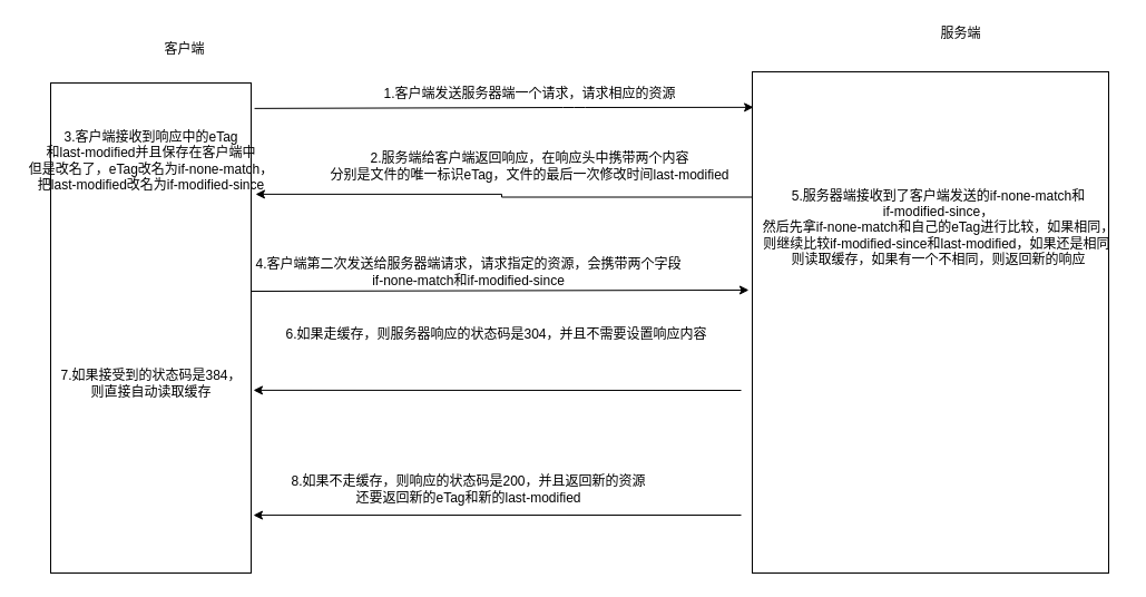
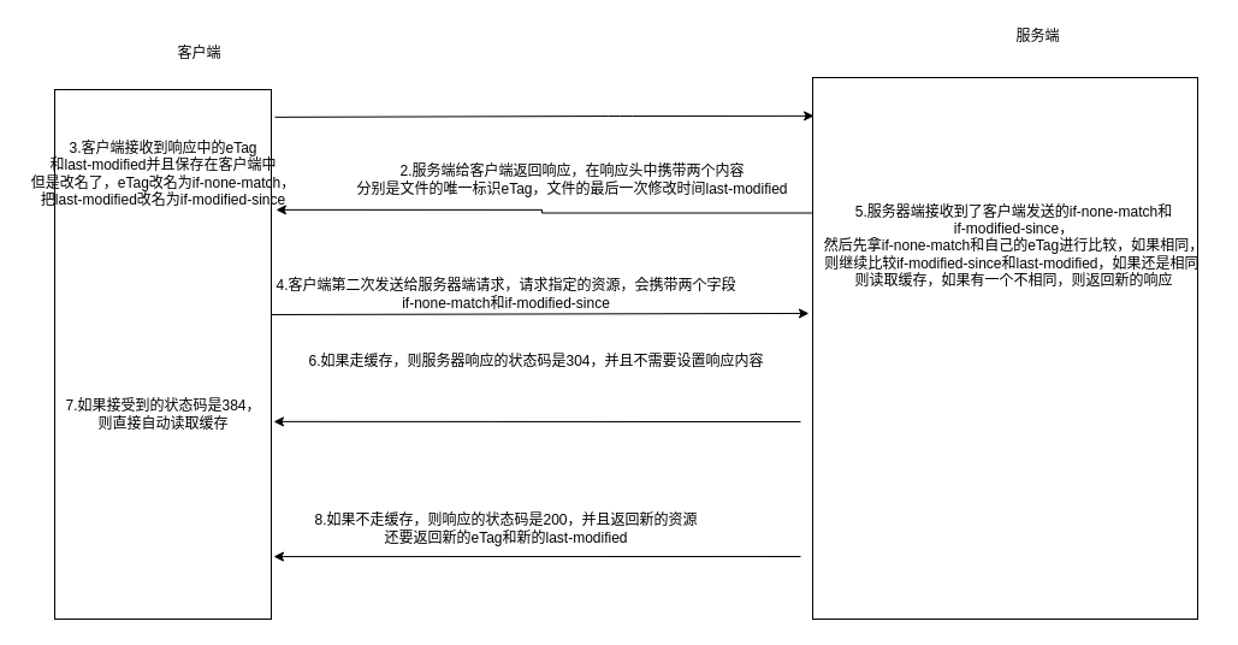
  <mxCell id="0" />
  <mxCell id="1" parent="0" />
  <mxCell id="2" value="" style="rounded=0;whiteSpace=wrap;html=1;" vertex="1" parent="1"><mxGeometry y="74" width="180" height="440" as="geometry" x="45" /></mxCell>
  <mxCell id="3" value="客户端" style="text;html=1;align=center;verticalAlign=middle;resizable=0;points=[];autosize=1;" vertex="1" parent="1"><mxGeometry x="140" y="34" width="50" height="20" as="geometry" /></mxCell>
  <mxCell id="4" style="edgeStyle=orthogonalEdgeStyle;rounded=0;orthogonalLoop=1;jettySize=auto;html=1;exitX=0;exitY=0.25;exitDx=0;exitDy=0;entryX=1.022;entryY=0.227;entryDx=0;entryDy=0;entryPerimeter=0;" edge="1" parent="1" source="5" target="2"><mxGeometry relative="1" as="geometry"><mxPoint x="365" y="177" as="targetPoint" /></mxGeometry></mxCell>
  <mxCell id="5" value="" style="rounded=0;whiteSpace=wrap;html=1;" vertex="1" parent="1"><mxGeometry x="675" y="64" width="320" height="450" as="geometry" /></mxCell>
  <mxCell id="6" value="服务端" style="text;html=1;align=center;verticalAlign=middle;resizable=0;points=[];autosize=1;" vertex="1" parent="1"><mxGeometry x="837" y="20" width="50" height="20" as="geometry" /></mxCell>
  <mxCell id="7" value="" style="endArrow=classic;html=1;entryX=0.006;entryY=0.153;entryDx=0;entryDy=0;entryPerimeter=0;exitX=1.017;exitY=0.052;exitDx=0;exitDy=0;exitPerimeter=0;" edge="1" parent="1" source="2"><mxGeometry width="50" height="50" relative="1" as="geometry"><mxPoint x="355" y="97" as="sourcePoint" /><mxPoint x="676.08" y="95.85" as="targetPoint" /><Array as="points"><mxPoint x="515" y="96" /></Array></mxGeometry></mxCell>
- <mxCell id="8" value="1.客户端发送服务器端一个请求，请求相应的资源" style="text;html=1;align=center;verticalAlign=middle;resizable=0;points=[];autosize=1;" vertex="1" parent="1"><mxGeometry x="335" y="74" width="280" height="20" as="geometry" /></mxCell>
  <mxCell id="9" value="2.服务端给客户端返回响应，在响应头中携带两个内容&lt;br&gt;分别是文件的唯一标识eTag，文件的最后一次修改时间last-modified" style="text;html=1;align=center;verticalAlign=middle;resizable=0;points=[];autosize=1;" vertex="1" parent="1"><mxGeometry x="290" y="134" width="370" height="30" as="geometry" /></mxCell>
  <mxCell id="10" value="3.客户端接收到响应中的eTag&lt;br&gt;和last-modified并且保存在客户端中&lt;br&gt;但是改名了，eTag改名为if-none-match，&lt;br&gt;把last-modified改名为if-modified-since" style="text;html=1;align=center;verticalAlign=middle;resizable=0;points=[];autosize=1;" vertex="1" parent="1"><mxGeometry x="20" y="114" width="230" height="60" as="geometry" /></mxCell>
  <mxCell id="11" value="" style="endArrow=classic;html=1;entryX=-0.017;entryY=0.531;entryDx=0;entryDy=0;entryPerimeter=0;" edge="1" parent="1"><mxGeometry width="50" height="50" relative="1" as="geometry"><mxPoint x="225" y="261" as="sourcePoint" /><mxPoint x="671.94" y="259.95" as="targetPoint" /></mxGeometry></mxCell>
  <mxCell id="12" value="4.客户端第二次发送给服务器端请求，请求指定的资源，会携带两个字段&lt;br&gt;if-none-match和if-modified-since" style="text;html=1;align=center;verticalAlign=middle;resizable=0;points=[];autosize=1;" vertex="1" parent="1"><mxGeometry x="220" y="229" width="400" height="30" as="geometry" /></mxCell>
  <mxCell id="13" value="5.服务器端接收到了客户端发送的if-none-match和&lt;br&gt;if-modified-since，&lt;br&gt;然后先拿if-none-match和自己的eTag进行比较，如果相同，&lt;br&gt;则继续比较if-modified-since和last-modified，如果还是相同&amp;nbsp;&lt;br&gt;则读取缓存，如果有一个不相同，则返回新的响应" style="text;html=1;align=center;verticalAlign=middle;resizable=0;points=[];autosize=1;" vertex="1" parent="1"><mxGeometry x="677" y="164" width="330" height="80" as="geometry" /></mxCell>
  <mxCell id="14" value="" style="endArrow=classic;html=1;entryX=1.011;entryY=0.627;entryDx=0;entryDy=0;entryPerimeter=0;" edge="1" parent="1" target="2"><mxGeometry width="50" height="50" relative="1" as="geometry"><mxPoint x="665" y="350" as="sourcePoint" /><mxPoint x="655" y="314" as="targetPoint" /></mxGeometry></mxCell>
  <mxCell id="15" value="6.如果走缓存，则服务器响应的状态码是304，并且不需要设置响应内容" style="text;html=1;align=center;verticalAlign=middle;resizable=0;points=[];autosize=1;" vertex="1" parent="1"><mxGeometry x="250" y="290" width="390" height="20" as="geometry" /></mxCell>
  <mxCell id="16" value="7.如果接受到的状态码是384，&lt;br&gt;则直接自动读取缓存" style="text;html=1;align=center;verticalAlign=middle;resizable=0;points=[];autosize=1;" vertex="1" parent="1"><mxGeometry y="329" width="180" height="30" as="geometry" x="45" /></mxCell>
  <mxCell id="17" value="" style="endArrow=classic;html=1;entryX=1.011;entryY=0.882;entryDx=0;entryDy=0;entryPerimeter=0;" edge="1" parent="1" target="2"><mxGeometry width="50" height="50" relative="1" as="geometry"><mxPoint x="665" y="462" as="sourcePoint" /><mxPoint x="665" y="414" as="targetPoint" /></mxGeometry></mxCell>
  <mxCell id="18" value="8.如果不走缓存，则响应的状态码是200，并且返回新的资源&lt;br&gt;还要返回新的eTag和新的last-modified" style="text;html=1;align=center;verticalAlign=middle;resizable=0;points=[];autosize=1;" vertex="1" parent="1"><mxGeometry x="255" y="424" width="330" height="30" as="geometry" /></mxCell>
